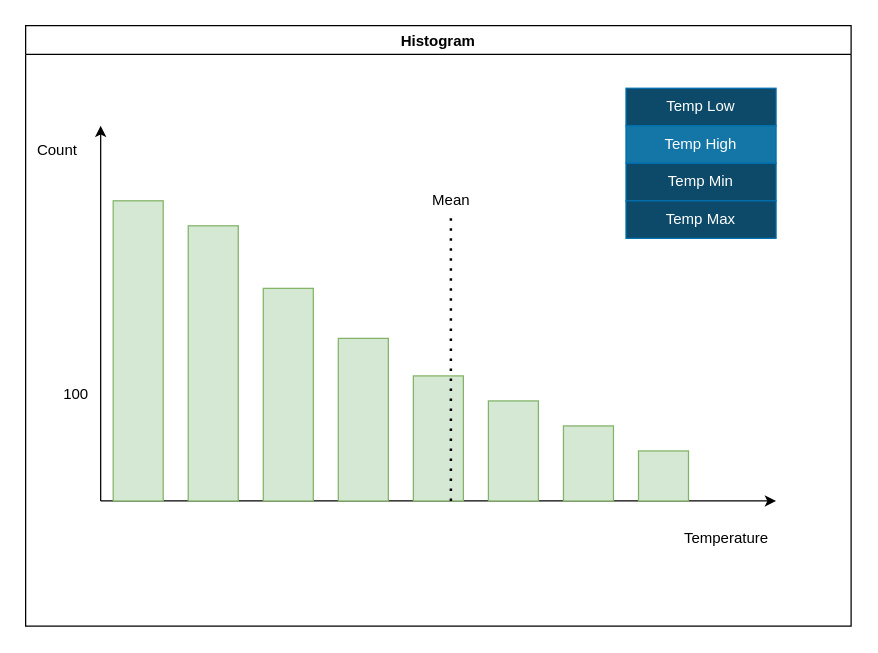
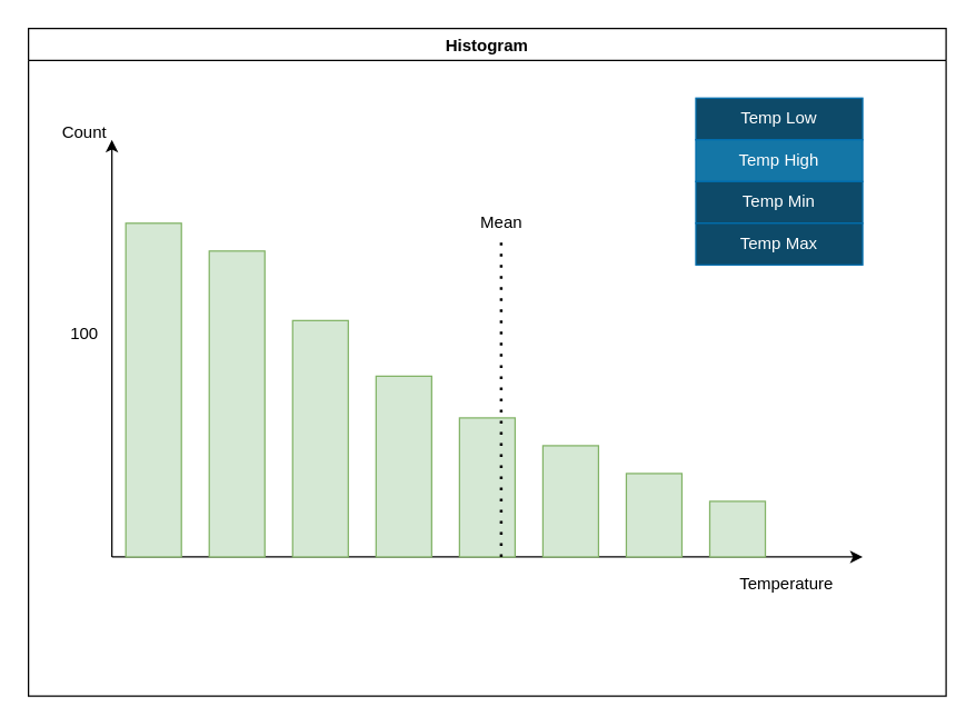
  <mxCell id="0" />
  <mxCell id="1" parent="0" />
  <mxCell id="2" value="Histogram" style="swimlane;" parent="1" vertex="1"><mxGeometry x="20" y="20" width="660" height="480" as="geometry" /></mxCell>
  <mxCell id="3" value="" style="endArrow=classic;html=1;rounded=0;" parent="2" edge="1"><mxGeometry width="50" height="50" relative="1" as="geometry"><mxPoint x="60" y="380" as="sourcePoint" /><mxPoint x="600" y="380" as="targetPoint" /></mxGeometry></mxCell>
  <mxCell id="4" value="" style="endArrow=classic;html=1;rounded=0;" parent="2" edge="1"><mxGeometry width="50" height="50" relative="1" as="geometry"><mxPoint x="60" y="380" as="sourcePoint" /><mxPoint x="60" y="80" as="targetPoint" /></mxGeometry></mxCell>
- <mxCell id="5" value="Temperature&lt;br&gt;" style="text;html=1;align=center;verticalAlign=middle;resizable=0;points=[];autosize=1;strokeColor=none;fillColor=none;" parent="2" vertex="1"><mxGeometry x="520" y="400" width="80" height="20" as="geometry" /></mxCell>
- <mxCell id="6" value="Count" style="text;html=1;align=center;verticalAlign=middle;resizable=0;points=[];autosize=1;strokeColor=none;fillColor=none;" parent="2" vertex="1"><mxGeometry y="90" width="50" height="20" as="geometry" /></mxCell>
+ <mxCell id="5" value="Temperature&lt;br&gt;" style="text;html=1;align=center;verticalAlign=middle;resizable=0;points=[];autosize=1;strokeColor=none;fillColor=none;" parent="2" vertex="1"><mxGeometry x="505" y="390" width="80" height="20" as="geometry" /></mxCell>
+ <mxCell id="6" value="Count" style="text;html=1;align=center;verticalAlign=middle;resizable=0;points=[];autosize=1;strokeColor=none;fillColor=none;" parent="2" vertex="1"><mxGeometry x="15" y="65" width="50" height="20" as="geometry" /></mxCell>
  <mxCell id="7" value="" style="rounded=0;whiteSpace=wrap;html=1;fillColor=#d5e8d4;strokeColor=#82b366;" parent="2" vertex="1"><mxGeometry x="70" y="140" width="40" height="240" as="geometry" /></mxCell>
  <mxCell id="8" value="" style="rounded=0;whiteSpace=wrap;html=1;fillColor=#d5e8d4;strokeColor=#82b366;" parent="2" vertex="1"><mxGeometry x="130" y="160" width="40" height="220" as="geometry" /></mxCell>
  <mxCell id="9" value="" style="rounded=0;whiteSpace=wrap;html=1;fillColor=#d5e8d4;strokeColor=#82b366;" parent="2" vertex="1"><mxGeometry x="190" y="210" width="40" height="170" as="geometry" /></mxCell>
  <mxCell id="10" value="" style="rounded=0;whiteSpace=wrap;html=1;fillColor=#d5e8d4;strokeColor=#82b366;" parent="2" vertex="1"><mxGeometry x="250" y="250" width="40" height="130" as="geometry" /></mxCell>
- <mxCell id="11" value="100" style="text;html=1;align=center;verticalAlign=middle;resizable=0;points=[];autosize=1;strokeColor=none;fillColor=none;" parent="2" vertex="1"><mxGeometry x="20" y="285" width="40" height="20" as="geometry" /></mxCell>
+ <mxCell id="11" value="100" style="text;html=1;align=center;verticalAlign=middle;resizable=0;points=[];autosize=1;strokeColor=none;fillColor=none;" parent="2" vertex="1"><mxGeometry x="20" y="210" width="40" height="20" as="geometry" /></mxCell>
  <mxCell id="12" value="Temp Low" style="rounded=0;whiteSpace=wrap;html=1;fillColor=#0d4a69;fontColor=#ffffff;strokeColor=#006EAF;" parent="2" vertex="1"><mxGeometry x="480" y="50" width="120" height="30" as="geometry" /></mxCell>
  <mxCell id="13" value="Temp High" style="rounded=0;whiteSpace=wrap;html=1;fillColor=#1476a6;fontColor=#ffffff;strokeColor=#006EAF;" parent="2" vertex="1"><mxGeometry x="480" y="80" width="120" height="30" as="geometry" /></mxCell>
  <mxCell id="14" value="Temp Min" style="rounded=0;whiteSpace=wrap;html=1;fillColor=#0d4a69;strokeColor=#006EAF;fontColor=#ffffff;" parent="2" vertex="1"><mxGeometry x="480" y="110" width="120" height="30" as="geometry" /></mxCell>
  <mxCell id="15" value="Temp Max" style="rounded=0;whiteSpace=wrap;html=1;fillColor=#0d4a69;strokeColor=#006EAF;fontColor=#ffffff;" parent="2" vertex="1"><mxGeometry x="480" y="140" width="120" height="30" as="geometry" /></mxCell>
  <mxCell id="16" value="" style="rounded=0;whiteSpace=wrap;html=1;fillColor=#d5e8d4;strokeColor=#82b366;" parent="2" vertex="1"><mxGeometry x="310" y="280" width="40" height="100" as="geometry" /></mxCell>
  <mxCell id="17" value="" style="rounded=0;whiteSpace=wrap;html=1;fillColor=#d5e8d4;strokeColor=#82b366;" parent="2" vertex="1"><mxGeometry x="370" y="300" width="40" height="80" as="geometry" /></mxCell>
  <mxCell id="18" value="" style="rounded=0;whiteSpace=wrap;html=1;fillColor=#d5e8d4;strokeColor=#82b366;" parent="2" vertex="1"><mxGeometry x="430" y="320" width="40" height="60" as="geometry" /></mxCell>
  <mxCell id="19" value="" style="rounded=0;whiteSpace=wrap;html=1;fillColor=#d5e8d4;strokeColor=#82b366;" parent="2" vertex="1"><mxGeometry x="490" y="340" width="40" height="40" as="geometry" /></mxCell>
  <mxCell id="20" value="Mean" style="text;html=1;align=center;verticalAlign=middle;resizable=0;points=[];autosize=1;strokeColor=none;fillColor=none;" vertex="1" parent="2"><mxGeometry x="315" y="130" width="50" height="20" as="geometry" /></mxCell>
  <mxCell id="21" value="" style="endArrow=none;dashed=1;html=1;dashPattern=1 3;strokeWidth=2;rounded=0;exitX=0.75;exitY=1;exitDx=0;exitDy=0;" edge="1" parent="1" source="16"><mxGeometry width="50" height="50" relative="1" as="geometry"><mxPoint x="360" y="280" as="sourcePoint" /><mxPoint x="360" y="170" as="targetPoint" /></mxGeometry></mxCell>
